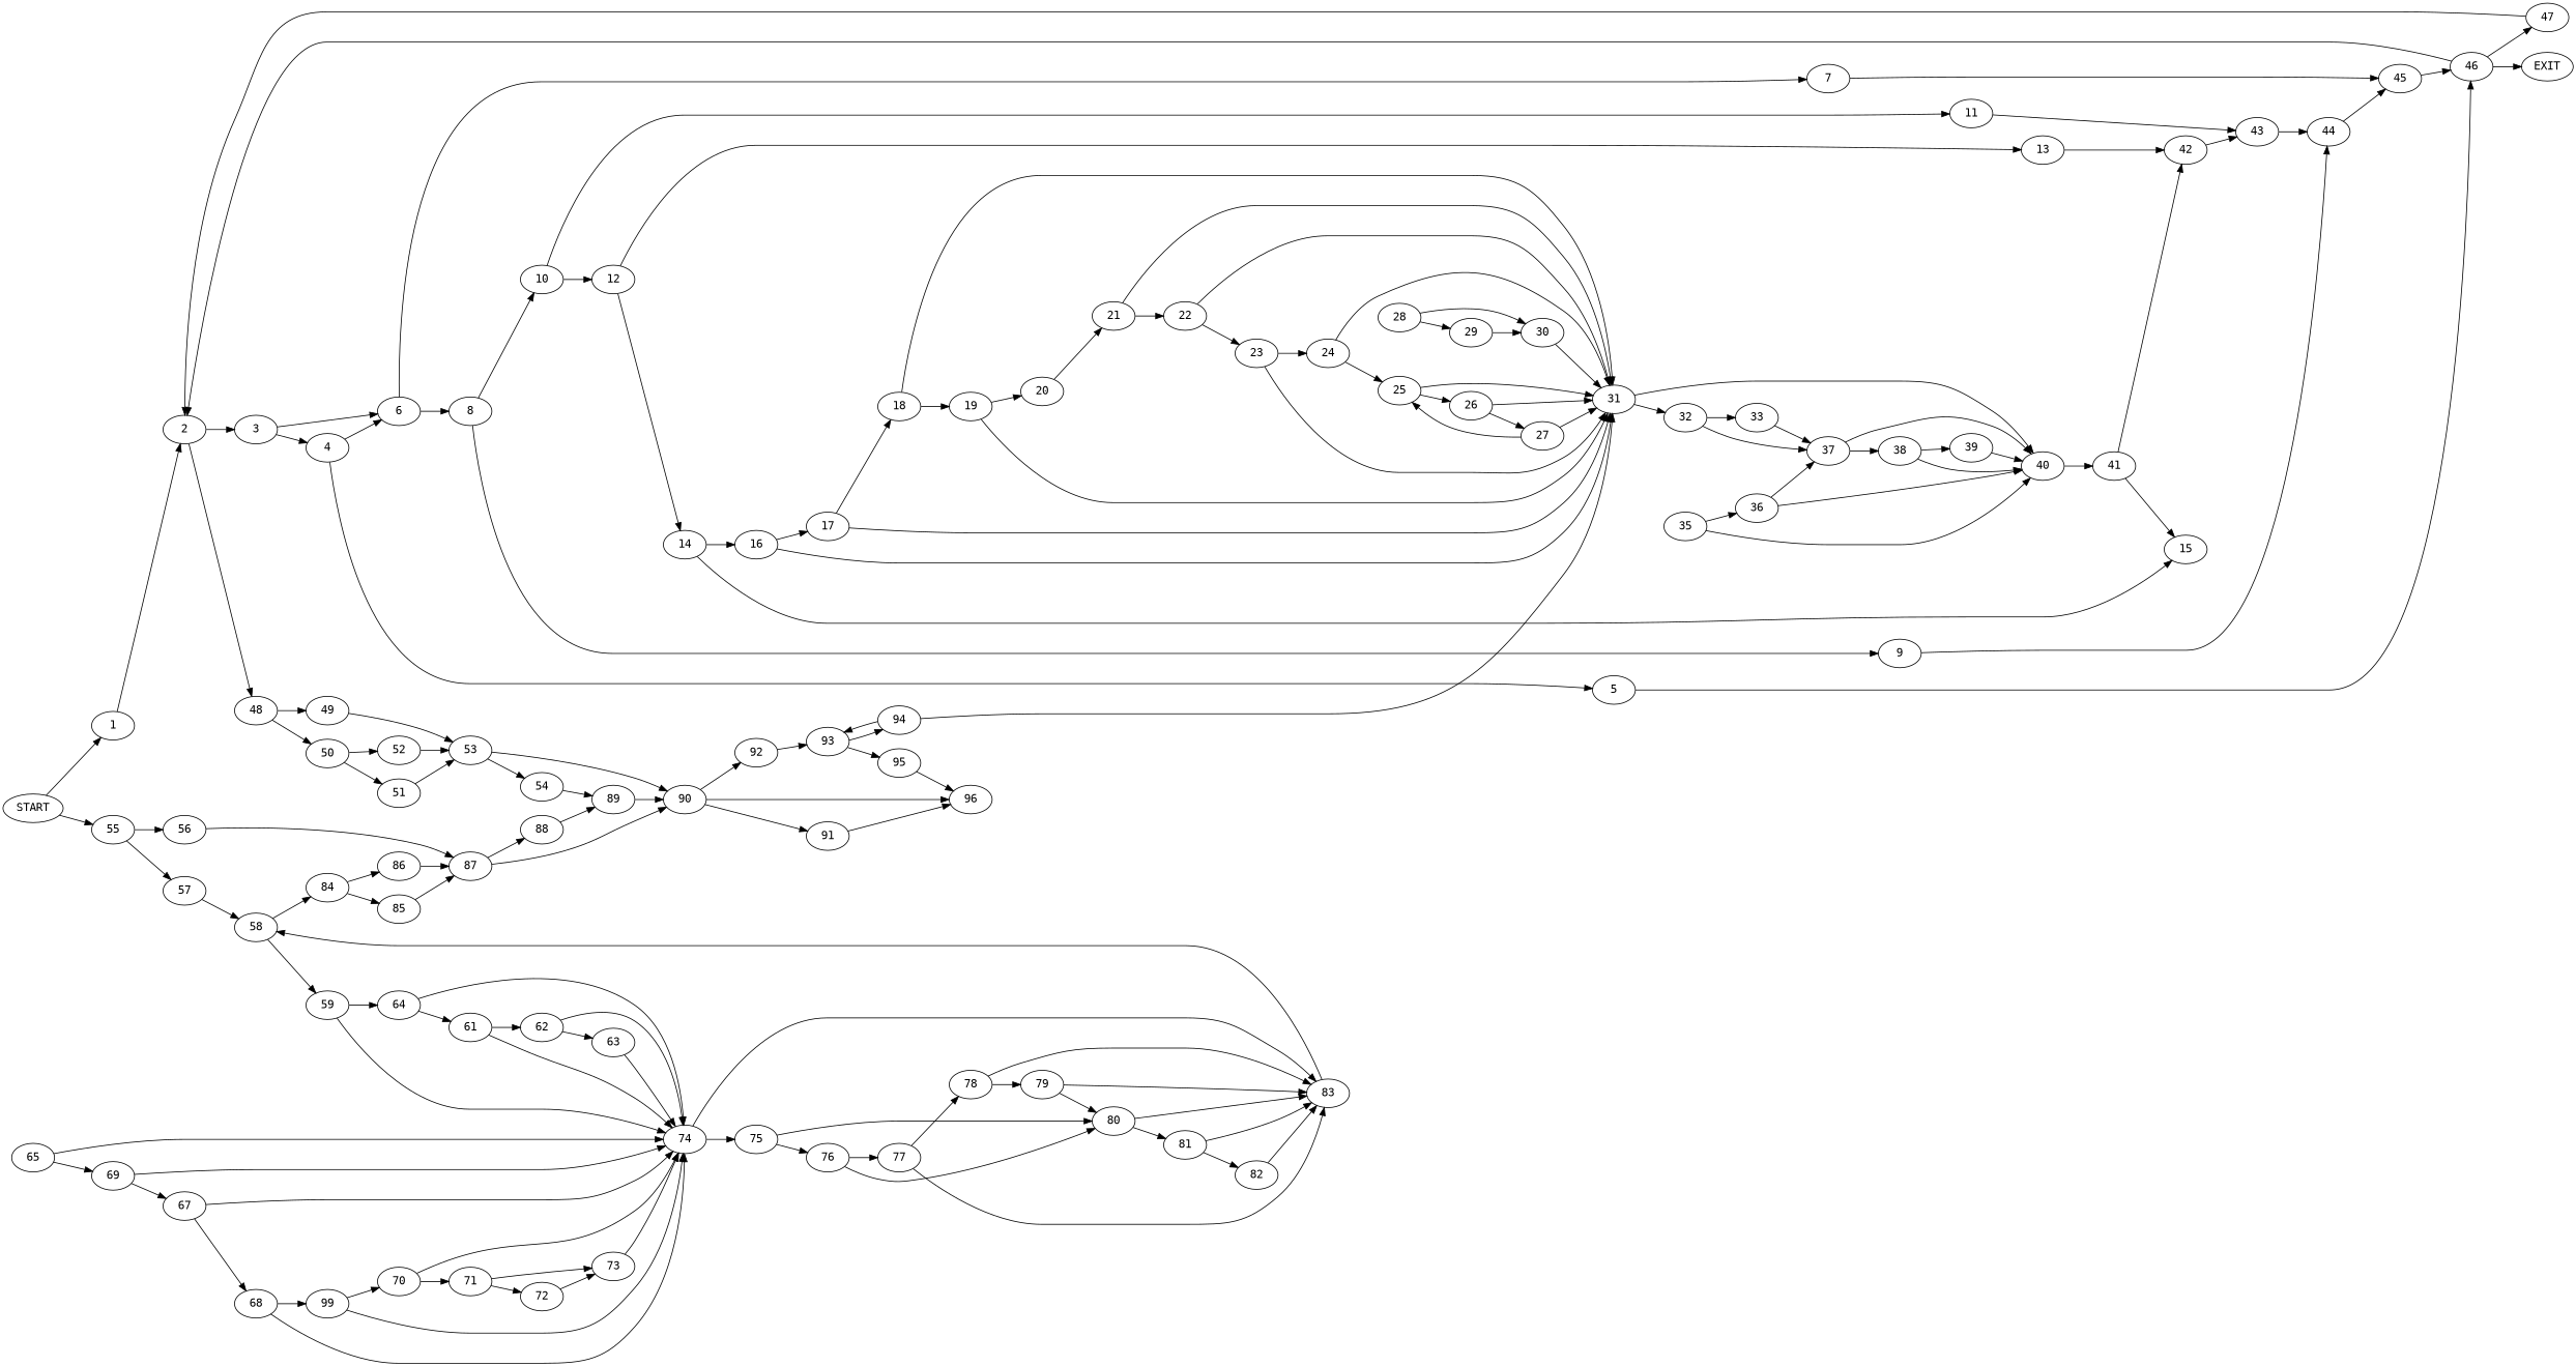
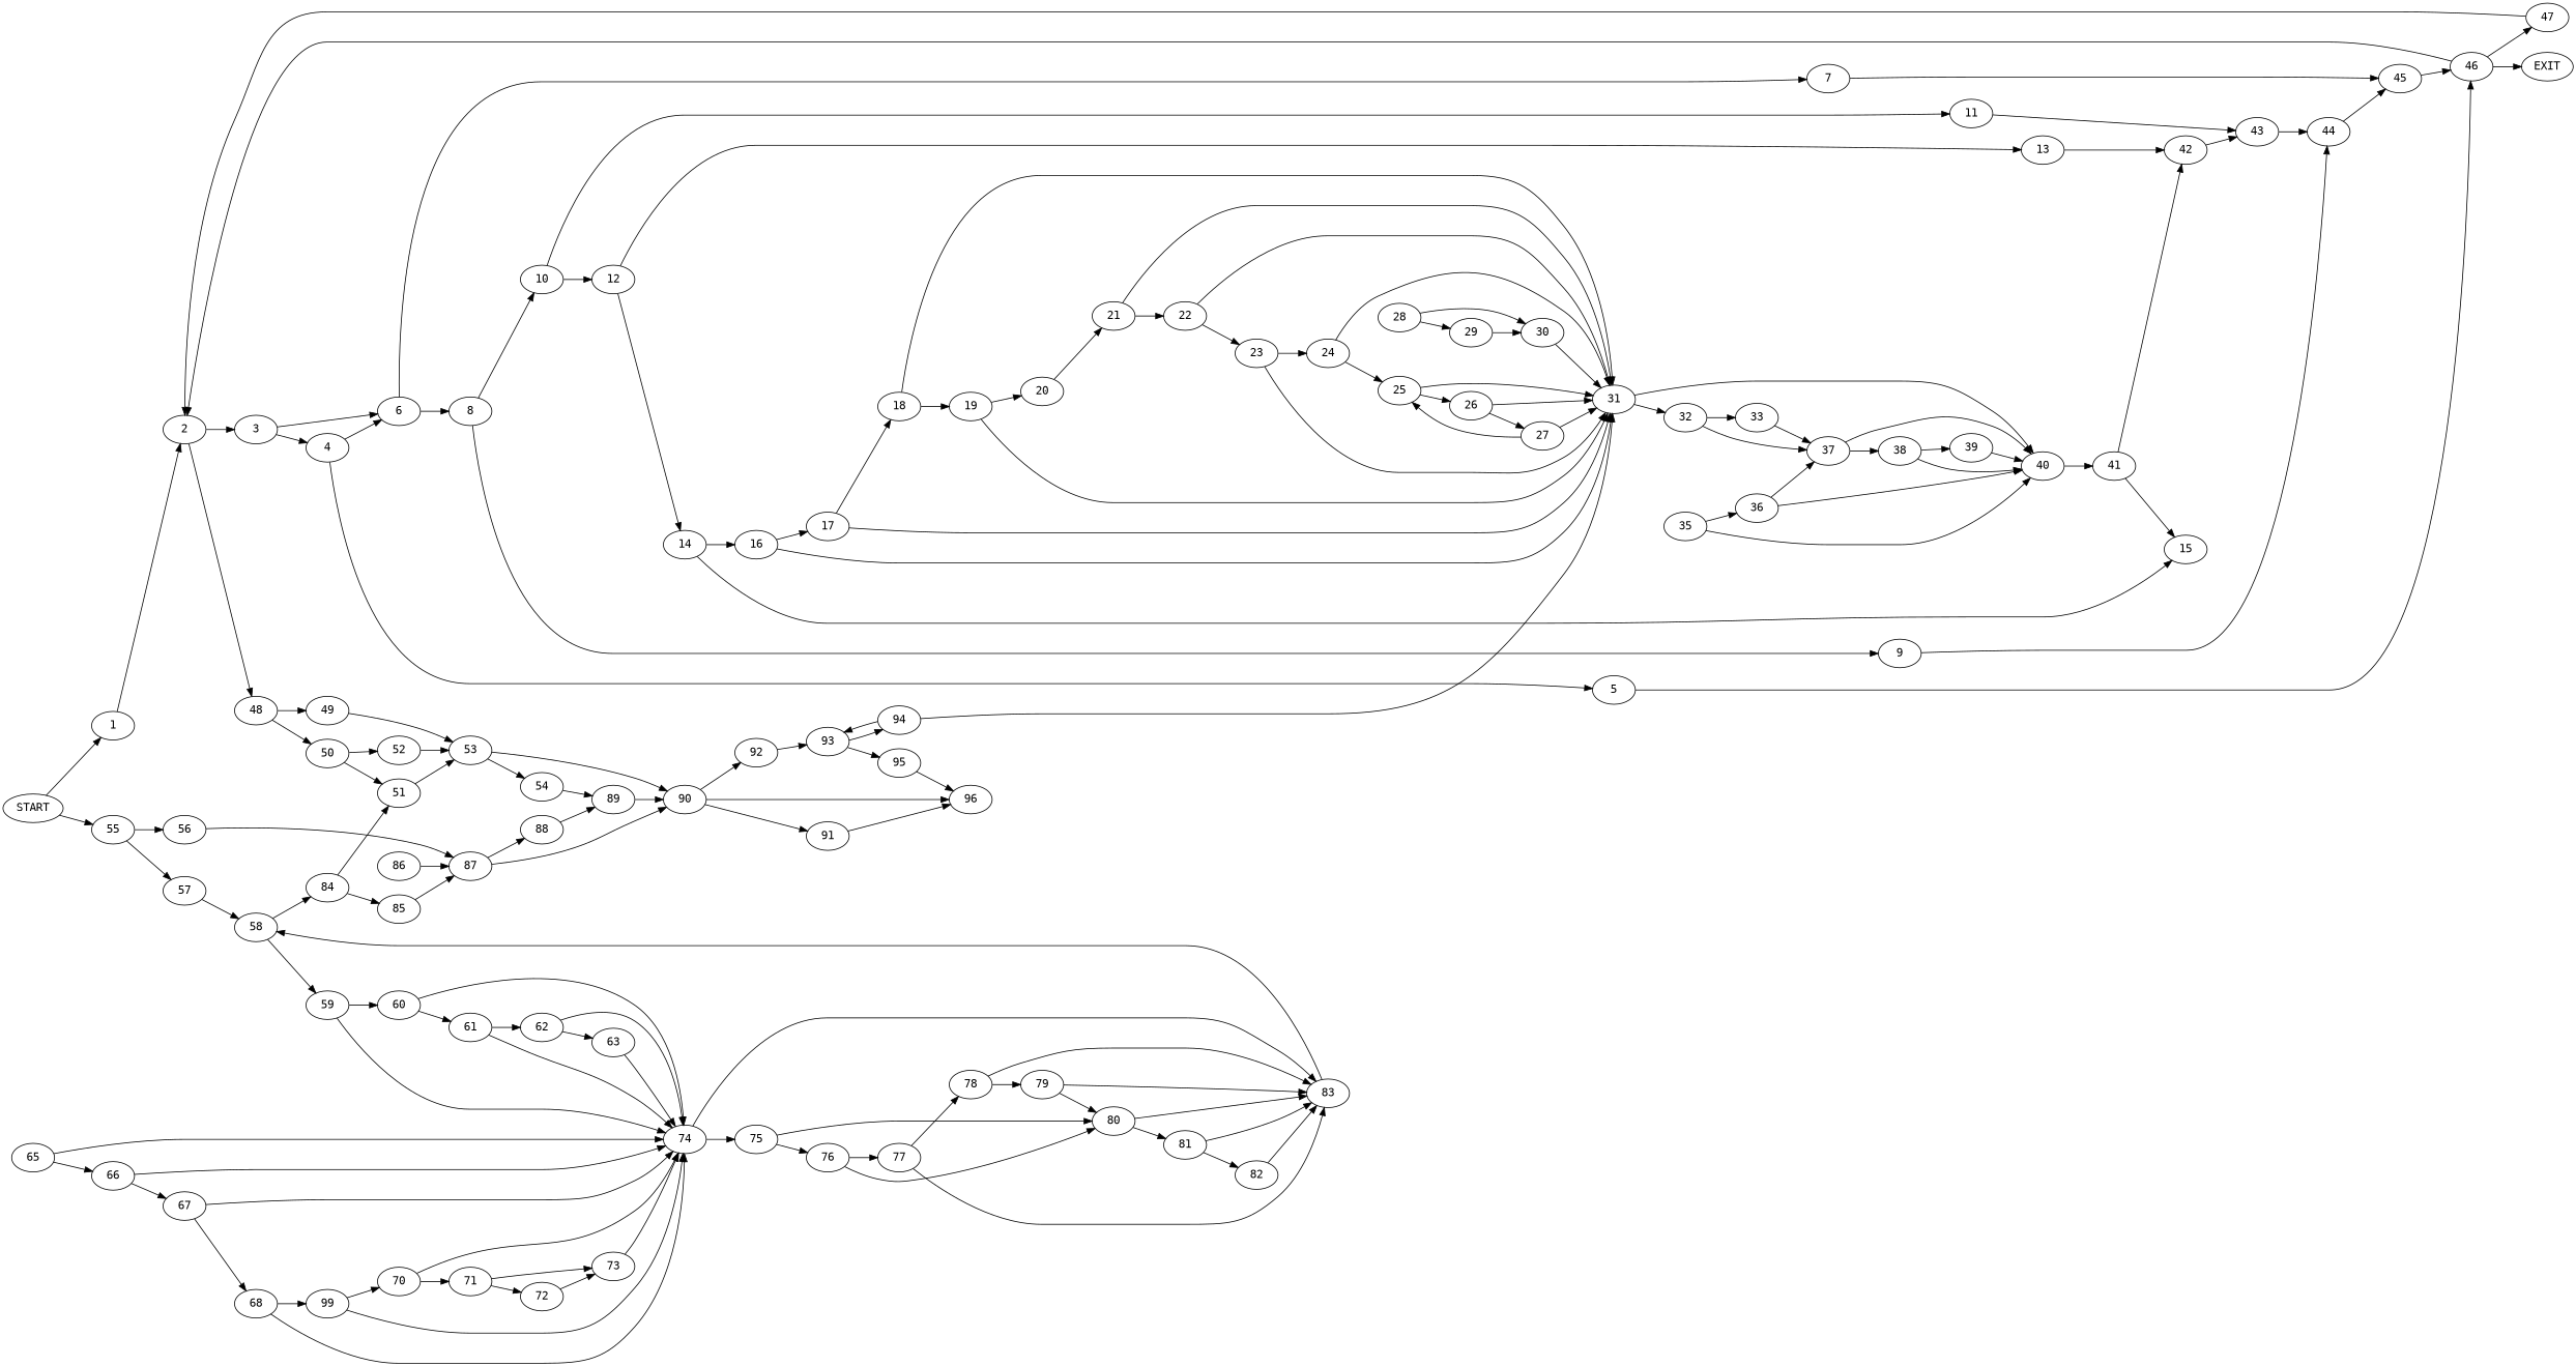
  digraph {
    fontname="DejaVu Sans Mono"
    rankdir=LR
    node [fontname="DejaVu Sans Mono"]
    edge [fontname="DejaVu Sans Mono"]
    n1 [label=START]
    1
    55
    2
    56
    57
    3
    48
    4
    6
    49
    50
    5
    7
    8
    46
    47
    n18 [label=EXIT]
    45
    9
    10
    44
    11
    12
    43
    13
    14
    42
    15
    16
    17
    31
    41
    18
    32
    40
    19
    20
    21
    22
    23
    24
    25
    26
    27
    28
    29
    30
    33
    37
    38
    35
    36
    39
    53
    51
    52
    54
    90
    89
    91
    92
    96
    87
    58
    88
    59
    84
-   60 [label=64]
+   60
    74
    85
    86
    61
    75
    83
    62
    63
    65
-   66 [label=69]
+   66
    67
    68
    n82 [label=99]
    70
    71
    72
    73
    76
    80
    77
    81
    78
    79
    82
    93
    94
    95
    n1 -> 1
    n1 -> 55
    1 -> 2
    55 -> 56
    55 -> 57
    2 -> 3
    2 -> 48
    56 -> 87
    57 -> 58
    3 -> 4
    3 -> 6
    48 -> 49
    48 -> 50
    4 -> 6
    4 -> 5
    6 -> 7
    6 -> 8
    49 -> 53
    50 -> 51
    50 -> 52
    5 -> 46
    7 -> 45
    8 -> 9
    8 -> 10
    46 -> 2 [tailport=s2]
    46 -> 47
    46 -> n18
    47 -> 2
    45 -> 46
    9 -> 44
    10 -> 11
    10 -> 12
    44 -> 45
    11 -> 43
    12 -> 13
    12 -> 14
    43 -> 44
    13 -> 42
    14 -> 15
    14 -> 16
    42 -> 43
    16 -> 17
    16 -> 31
    17 -> 31
    17 -> 18
    31 -> 32
    31 -> 40
    41 -> 42
    41 -> 15
    18 -> 31
    18 -> 19
    32 -> 33
    32 -> 37
    40 -> 41
    19 -> 31
    19 -> 20
    20 -> 21
    21 -> 31
    21 -> 22
    22 -> 31
    22 -> 23
    23 -> 31
    23 -> 24
    24 -> 31
    24 -> 25
    25 -> 31
    25 -> 26
    26 -> 31
    26 -> 27
    27 -> 31
    27 -> 25
    28 -> 29
    28 -> 30
    29 -> 30
    30 -> 31
    33 -> 37
    37 -> 40
    37 -> 38
    38 -> 40
    38 -> 39
    35 -> 40
    35 -> 36
    36 -> 40
    36 -> 37
    39 -> 40
    53 -> 54
    53 -> 90
    51 -> 53
    52 -> 53
    54 -> 89
    90 -> 91
    90 -> 92 [tailport=s2]
    90 -> 96
    89 -> 90
    91 -> 96
    92 -> 93
    87 -> 90
    87 -> 88
    58 -> 59
    58 -> 84
    88 -> 89
    59 -> 60
    59 -> 74
    84 -> 85
-   84 -> 86
+   84 -> 51
    60 -> 74
    60 -> 61
    74 -> 75
    74 -> 83
    85 -> 87
    86 -> 87
    61 -> 74
    61 -> 62
    75 -> 76
    75 -> 80
    83 -> 58
    62 -> 74
    62 -> 63
    63 -> 74
    65 -> 74
    65 -> 66
    66 -> 74
    66 -> 67
    67 -> 74
    67 -> 68
    68 -> 74
    68 -> n82
    n82 -> 74
    n82 -> 70
    70 -> 74
    70 -> 71
    71 -> 72
    71 -> 73
    72 -> 73
    73 -> 74
    76 -> 80
    76 -> 77
    80 -> 83
    80 -> 81
    77 -> 83
    77 -> 78
    81 -> 83
    81 -> 82
    78 -> 83
    78 -> 79
    79 -> 83
    79 -> 80
    82 -> 83
    93 -> 94
    93 -> 95
    94 -> 31
    94 -> 93
    95 -> 96
  }
